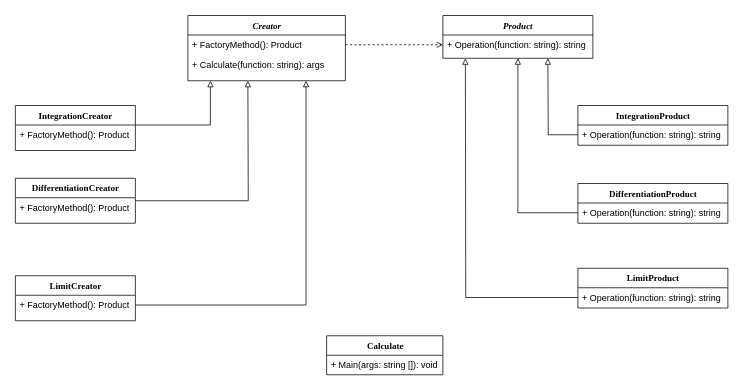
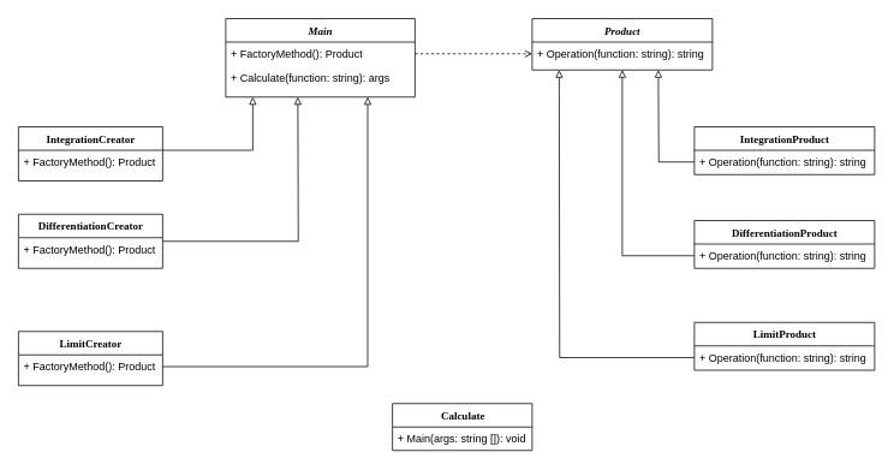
  <mxCell id="0" />
  <mxCell id="1" parent="0" />
- <mxCell id="2" value="&lt;i&gt;Creator&lt;/i&gt;" style="swimlane;html=1;fontStyle=1;align=center;verticalAlign=top;childLayout=stackLayout;horizontal=1;startSize=26;horizontalStack=0;resizeParent=1;resizeLast=0;collapsible=1;marginBottom=0;swimlaneFillColor=#ffffff;rounded=0;shadow=0;comic=0;labelBackgroundColor=none;strokeWidth=1;fillColor=none;fontFamily=Verdana;fontSize=12" parent="1" vertex="1"><mxGeometry x="250" y="20" width="210" height="87" as="geometry" /></mxCell>
+ <mxCell id="2" value="&lt;i&gt;Main&lt;/i&gt;" style="swimlane;html=1;fontStyle=1;align=center;verticalAlign=top;childLayout=stackLayout;horizontal=1;startSize=26;horizontalStack=0;resizeParent=1;resizeLast=0;collapsible=1;marginBottom=0;swimlaneFillColor=#ffffff;rounded=0;shadow=0;comic=0;labelBackgroundColor=none;strokeWidth=1;fillColor=none;fontFamily=Verdana;fontSize=12" parent="1" vertex="1"><mxGeometry x="250" y="20" width="210" height="87" as="geometry" /></mxCell>
  <mxCell id="3" value="+ FactoryMethod(): Product" style="text;html=1;strokeColor=none;fillColor=none;align=left;verticalAlign=top;spacingLeft=4;spacingRight=4;whiteSpace=wrap;overflow=hidden;rotatable=0;points=[[0,0.5],[1,0.5]];portConstraint=eastwest;" parent="2" vertex="1"><mxGeometry y="26" width="210" height="26" as="geometry" /></mxCell>
  <mxCell id="4" value="+ Calculate(function: string): args" style="text;html=1;strokeColor=none;fillColor=none;align=left;verticalAlign=top;spacingLeft=4;spacingRight=4;whiteSpace=wrap;overflow=hidden;rotatable=0;points=[[0,0.5],[1,0.5]];portConstraint=eastwest;" parent="2" vertex="1"><mxGeometry y="52" width="210" height="26" as="geometry" /></mxCell>
  <mxCell id="5" value="&lt;i&gt;Product&lt;/i&gt;" style="swimlane;html=1;fontStyle=1;align=center;verticalAlign=top;childLayout=stackLayout;horizontal=1;startSize=26;horizontalStack=0;resizeParent=1;resizeLast=0;collapsible=1;marginBottom=0;swimlaneFillColor=#ffffff;rounded=0;shadow=0;comic=0;labelBackgroundColor=none;strokeWidth=1;fillColor=none;fontFamily=Verdana;fontSize=12" parent="1" vertex="1"><mxGeometry x="590" y="20" width="200" height="57" as="geometry" /></mxCell>
  <mxCell id="6" value="+ Operation(function: string): string" style="text;html=1;strokeColor=none;fillColor=none;align=left;verticalAlign=top;spacingLeft=4;spacingRight=4;whiteSpace=wrap;overflow=hidden;rotatable=0;points=[[0,0.5],[1,0.5]];portConstraint=eastwest;" parent="5" vertex="1"><mxGeometry y="26" width="200" height="26" as="geometry" /></mxCell>
  <mxCell id="7" value="IntegrationCreator" style="swimlane;html=1;fontStyle=1;align=center;verticalAlign=top;childLayout=stackLayout;horizontal=1;startSize=26;horizontalStack=0;resizeParent=1;resizeLast=0;collapsible=1;marginBottom=0;swimlaneFillColor=#ffffff;rounded=0;shadow=0;comic=0;labelBackgroundColor=none;strokeWidth=1;fillColor=none;fontFamily=Verdana;fontSize=12" parent="1" vertex="1"><mxGeometry x="20" y="140" width="160" height="60" as="geometry" /></mxCell>
  <mxCell id="8" value="+ FactoryMethod(): Product" style="text;html=1;strokeColor=none;fillColor=none;align=left;verticalAlign=top;spacingLeft=4;spacingRight=4;whiteSpace=wrap;overflow=hidden;rotatable=0;points=[[0,0.5],[1,0.5]];portConstraint=eastwest;" parent="7" vertex="1"><mxGeometry y="26" width="160" height="26" as="geometry" /></mxCell>
  <mxCell id="9" style="edgeStyle=orthogonalEdgeStyle;rounded=0;orthogonalLoop=1;jettySize=auto;html=1;dashed=1;endArrow=open;endFill=0;" parent="1" source="3" target="6" edge="1"><mxGeometry relative="1" as="geometry" /></mxCell>
  <mxCell id="10" value="IntegrationProduct" style="swimlane;html=1;fontStyle=1;align=center;verticalAlign=top;childLayout=stackLayout;horizontal=1;startSize=26;horizontalStack=0;resizeParent=1;resizeLast=0;collapsible=1;marginBottom=0;swimlaneFillColor=#ffffff;rounded=0;shadow=0;comic=0;labelBackgroundColor=none;strokeWidth=1;fillColor=none;fontFamily=Verdana;fontSize=12" parent="1" vertex="1"><mxGeometry x="770" y="140" width="200" height="53" as="geometry" /></mxCell>
  <mxCell id="11" value="+ Operation(function: string): string" style="text;html=1;strokeColor=none;fillColor=none;align=left;verticalAlign=top;spacingLeft=4;spacingRight=4;whiteSpace=wrap;overflow=hidden;rotatable=0;points=[[0,0.5],[1,0.5]];portConstraint=eastwest;" parent="10" vertex="1"><mxGeometry y="26" width="200" height="26" as="geometry" /></mxCell>
  <mxCell id="12" style="edgeStyle=orthogonalEdgeStyle;rounded=0;orthogonalLoop=1;jettySize=auto;html=1;endArrow=block;endFill=0;" parent="1" source="13" edge="1"><mxGeometry relative="1" as="geometry"><mxPoint x="330" y="107" as="targetPoint" /></mxGeometry></mxCell>
  <mxCell id="13" value="DifferentiationCreator" style="swimlane;html=1;fontStyle=1;align=center;verticalAlign=top;childLayout=stackLayout;horizontal=1;startSize=26;horizontalStack=0;resizeParent=1;resizeLast=0;collapsible=1;marginBottom=0;swimlaneFillColor=#ffffff;rounded=0;shadow=0;comic=0;labelBackgroundColor=none;strokeWidth=1;fillColor=none;fontFamily=Verdana;fontSize=12" parent="1" vertex="1"><mxGeometry x="20" y="237" width="160" height="60" as="geometry" /></mxCell>
  <mxCell id="14" value="+ FactoryMethod(): Product" style="text;html=1;strokeColor=none;fillColor=none;align=left;verticalAlign=top;spacingLeft=4;spacingRight=4;whiteSpace=wrap;overflow=hidden;rotatable=0;points=[[0,0.5],[1,0.5]];portConstraint=eastwest;" parent="13" vertex="1"><mxGeometry y="26" width="160" height="26" as="geometry" /></mxCell>
  <mxCell id="15" value="LimitCreator" style="swimlane;html=1;fontStyle=1;align=center;verticalAlign=top;childLayout=stackLayout;horizontal=1;startSize=26;horizontalStack=0;resizeParent=1;resizeLast=0;collapsible=1;marginBottom=0;swimlaneFillColor=#ffffff;rounded=0;shadow=0;comic=0;labelBackgroundColor=none;strokeWidth=1;fillColor=none;fontFamily=Verdana;fontSize=12" parent="1" vertex="1"><mxGeometry x="20" y="367" width="160" height="60" as="geometry" /></mxCell>
  <mxCell id="16" value="+ FactoryMethod(): Product" style="text;html=1;strokeColor=none;fillColor=none;align=left;verticalAlign=top;spacingLeft=4;spacingRight=4;whiteSpace=wrap;overflow=hidden;rotatable=0;points=[[0,0.5],[1,0.5]];portConstraint=eastwest;" parent="15" vertex="1"><mxGeometry y="26" width="160" height="26" as="geometry" /></mxCell>
  <mxCell id="17" style="edgeStyle=orthogonalEdgeStyle;rounded=0;orthogonalLoop=1;jettySize=auto;html=1;endArrow=block;endFill=0;" parent="1" source="8" edge="1"><mxGeometry relative="1" as="geometry"><mxPoint x="280" y="107" as="targetPoint" /><Array as="points"><mxPoint x="280" y="166" /><mxPoint x="280" y="117" /></Array></mxGeometry></mxCell>
  <mxCell id="18" style="edgeStyle=orthogonalEdgeStyle;rounded=0;orthogonalLoop=1;jettySize=auto;html=1;entryX=0.75;entryY=1;entryDx=0;entryDy=0;endArrow=block;endFill=0;" parent="1" source="16" target="2" edge="1"><mxGeometry relative="1" as="geometry" /></mxCell>
  <mxCell id="19" value="DifferentiationProduct" style="swimlane;html=1;fontStyle=1;align=center;verticalAlign=top;childLayout=stackLayout;horizontal=1;startSize=26;horizontalStack=0;resizeParent=1;resizeLast=0;collapsible=1;marginBottom=0;swimlaneFillColor=#ffffff;rounded=0;shadow=0;comic=0;labelBackgroundColor=none;strokeWidth=1;fillColor=none;fontFamily=Verdana;fontSize=12" parent="1" vertex="1"><mxGeometry x="770" y="244" width="200" height="53" as="geometry" /></mxCell>
  <mxCell id="20" value="+ Operation(function: string): string" style="text;html=1;strokeColor=none;fillColor=none;align=left;verticalAlign=top;spacingLeft=4;spacingRight=4;whiteSpace=wrap;overflow=hidden;rotatable=0;points=[[0,0.5],[1,0.5]];portConstraint=eastwest;" parent="19" vertex="1"><mxGeometry y="26" width="200" height="26" as="geometry" /></mxCell>
  <mxCell id="21" value="LimitProduct" style="swimlane;html=1;fontStyle=1;align=center;verticalAlign=top;childLayout=stackLayout;horizontal=1;startSize=26;horizontalStack=0;resizeParent=1;resizeLast=0;collapsible=1;marginBottom=0;swimlaneFillColor=#ffffff;rounded=0;shadow=0;comic=0;labelBackgroundColor=none;strokeWidth=1;fillColor=none;fontFamily=Verdana;fontSize=12" parent="1" vertex="1"><mxGeometry x="770" y="357" width="200" height="53" as="geometry" /></mxCell>
  <mxCell id="22" value="+ Operation(function: string): string" style="text;html=1;strokeColor=none;fillColor=none;align=left;verticalAlign=top;spacingLeft=4;spacingRight=4;whiteSpace=wrap;overflow=hidden;rotatable=0;points=[[0,0.5],[1,0.5]];portConstraint=eastwest;" parent="21" vertex="1"><mxGeometry y="26" width="200" height="26" as="geometry" /></mxCell>
  <mxCell id="23" style="edgeStyle=orthogonalEdgeStyle;rounded=0;orthogonalLoop=1;jettySize=auto;html=1;endArrow=block;endFill=0;" parent="1" source="11" edge="1"><mxGeometry relative="1" as="geometry"><mxPoint x="730" y="77" as="targetPoint" /></mxGeometry></mxCell>
  <mxCell id="24" style="edgeStyle=orthogonalEdgeStyle;rounded=0;orthogonalLoop=1;jettySize=auto;html=1;entryX=0.5;entryY=1;entryDx=0;entryDy=0;endArrow=block;endFill=0;" parent="1" source="20" target="5" edge="1"><mxGeometry relative="1" as="geometry" /></mxCell>
  <mxCell id="25" style="edgeStyle=orthogonalEdgeStyle;rounded=0;orthogonalLoop=1;jettySize=auto;html=1;endArrow=block;endFill=0;" parent="1" source="22" edge="1"><mxGeometry relative="1" as="geometry"><mxPoint x="620" y="77" as="targetPoint" /></mxGeometry></mxCell>
  <mxCell id="26" value="Calculate" style="swimlane;html=1;fontStyle=1;align=center;verticalAlign=top;childLayout=stackLayout;horizontal=1;startSize=26;horizontalStack=0;resizeParent=1;resizeLast=0;collapsible=1;marginBottom=0;swimlaneFillColor=#ffffff;rounded=0;shadow=0;comic=0;labelBackgroundColor=none;strokeWidth=1;fillColor=none;fontFamily=Verdana;fontSize=12" vertex="1" parent="1"><mxGeometry x="435" y="447" width="155" height="52" as="geometry" /></mxCell>
  <mxCell id="27" value="+ Main(args: string []): void" style="text;html=1;strokeColor=none;fillColor=none;align=left;verticalAlign=top;spacingLeft=4;spacingRight=4;whiteSpace=wrap;overflow=hidden;rotatable=0;points=[[0,0.5],[1,0.5]];portConstraint=eastwest;" vertex="1" parent="26"><mxGeometry y="26" width="155" height="26" as="geometry" /></mxCell>
